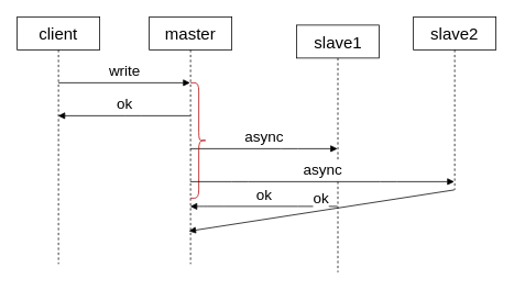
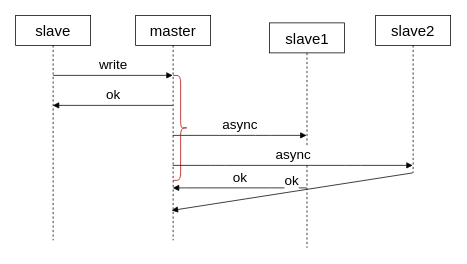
  <mxCell id="0" />
  <mxCell id="1" parent="0" />
- <mxCell id="2" value="&lt;font style=&quot;font-size: 20px&quot;&gt;client&lt;/font&gt;" style="shape=umlLifeline;perimeter=lifelinePerimeter;whiteSpace=wrap;html=1;container=1;collapsible=0;recursiveResize=0;outlineConnect=0;" parent="1" vertex="1"><mxGeometry x="20" y="20" width="100" height="300" as="geometry" /></mxCell>
+ <mxCell id="2" value="&lt;font style=&quot;font-size: 20px&quot;&gt;slave&lt;/font&gt;" style="shape=umlLifeline;perimeter=lifelinePerimeter;whiteSpace=wrap;html=1;container=1;collapsible=0;recursiveResize=0;outlineConnect=0;" parent="1" vertex="1"><mxGeometry x="20" y="20" width="100" height="300" as="geometry" /></mxCell>
  <mxCell id="3" value="&lt;font style=&quot;font-size: 18px&quot;&gt;write&lt;/font&gt;" style="html=1;verticalAlign=bottom;endArrow=block;" parent="2" target="4" edge="1"><mxGeometry width="80" relative="1" as="geometry"><mxPoint x="50" y="80" as="sourcePoint" /><mxPoint x="130" y="80" as="targetPoint" /></mxGeometry></mxCell>
  <mxCell id="4" value="&lt;font style=&quot;font-size: 20px&quot;&gt;master&lt;/font&gt;" style="shape=umlLifeline;perimeter=lifelinePerimeter;whiteSpace=wrap;html=1;container=1;collapsible=0;recursiveResize=0;outlineConnect=0;" parent="1" vertex="1"><mxGeometry x="180" y="20" width="100" height="300" as="geometry" /></mxCell>
  <mxCell id="5" value="&lt;font style=&quot;font-size: 20px&quot;&gt;slave1&lt;/font&gt;" style="shape=umlLifeline;perimeter=lifelinePerimeter;whiteSpace=wrap;html=1;container=1;collapsible=0;recursiveResize=0;outlineConnect=0;" parent="1" vertex="1"><mxGeometry x="358.5" y="30" width="100" height="300" as="geometry" /></mxCell>
  <mxCell id="6" value="&lt;font style=&quot;font-size: 20px&quot;&gt;slave2&lt;/font&gt;" style="shape=umlLifeline;perimeter=lifelinePerimeter;whiteSpace=wrap;html=1;container=1;collapsible=0;recursiveResize=0;outlineConnect=0;" parent="1" vertex="1"><mxGeometry x="500" y="20" width="100" height="210" as="geometry" /></mxCell>
  <mxCell id="7" value="&lt;font style=&quot;font-size: 18px&quot;&gt;ok&lt;/font&gt;" style="html=1;verticalAlign=bottom;endArrow=block;" parent="1" source="4" target="2" edge="1"><mxGeometry width="80" relative="1" as="geometry"><mxPoint x="100" y="530" as="sourcePoint" /><mxPoint x="180" y="530" as="targetPoint" /><Array as="points"><mxPoint x="160" y="140" /></Array></mxGeometry></mxCell>
  <mxCell id="8" value="&lt;font style=&quot;font-size: 18px&quot;&gt;async&lt;/font&gt;" style="html=1;verticalAlign=bottom;endArrow=block;" parent="1" source="4" target="5" edge="1"><mxGeometry width="80" relative="1" as="geometry"><mxPoint x="250" y="510" as="sourcePoint" /><mxPoint x="330" y="510" as="targetPoint" /><Array as="points"><mxPoint x="350" y="180" /></Array></mxGeometry></mxCell>
  <mxCell id="9" value="&lt;font style=&quot;font-size: 18px&quot;&gt;ok&lt;/font&gt;" style="html=1;verticalAlign=bottom;endArrow=block;" parent="1" source="5" target="4" edge="1"><mxGeometry width="80" relative="1" as="geometry"><mxPoint x="240" y="470" as="sourcePoint" /><mxPoint x="240" y="220" as="targetPoint" /><Array as="points"><mxPoint x="370" y="250" /><mxPoint x="260" y="250" /><mxPoint x="240" y="250" /></Array></mxGeometry></mxCell>
  <mxCell id="10" value="" style="shape=curlyBracket;whiteSpace=wrap;html=1;rounded=1;rotation=-180;fillColor=#e51400;strokeColor=#B20000;fontColor=#ffffff;" parent="1" vertex="1"><mxGeometry x="230" y="100" width="20" height="140" as="geometry" /></mxCell>
  <mxCell id="11" value="&lt;font style=&quot;font-size: 18px&quot;&gt;async&lt;/font&gt;" style="html=1;verticalAlign=bottom;endArrow=block;" edge="1" parent="1" source="4" target="6"><mxGeometry width="80" relative="1" as="geometry"><mxPoint x="230" y="200" as="sourcePoint" /><mxPoint x="310" y="200" as="targetPoint" /><Array as="points"><mxPoint x="290" y="220" /><mxPoint x="470" y="220" /></Array></mxGeometry></mxCell>
  <mxCell id="12" value="&lt;font style=&quot;font-size: 18px&quot;&gt;ok&lt;/font&gt;" style="html=1;verticalAlign=bottom;endArrow=block;entryX=0.48;entryY=0.867;entryDx=0;entryDy=0;entryPerimeter=0;" edge="1" parent="1" source="6" target="4"><mxGeometry width="80" relative="1" as="geometry"><mxPoint x="260" y="510" as="sourcePoint" /><mxPoint x="340" y="510" as="targetPoint" /></mxGeometry></mxCell>
